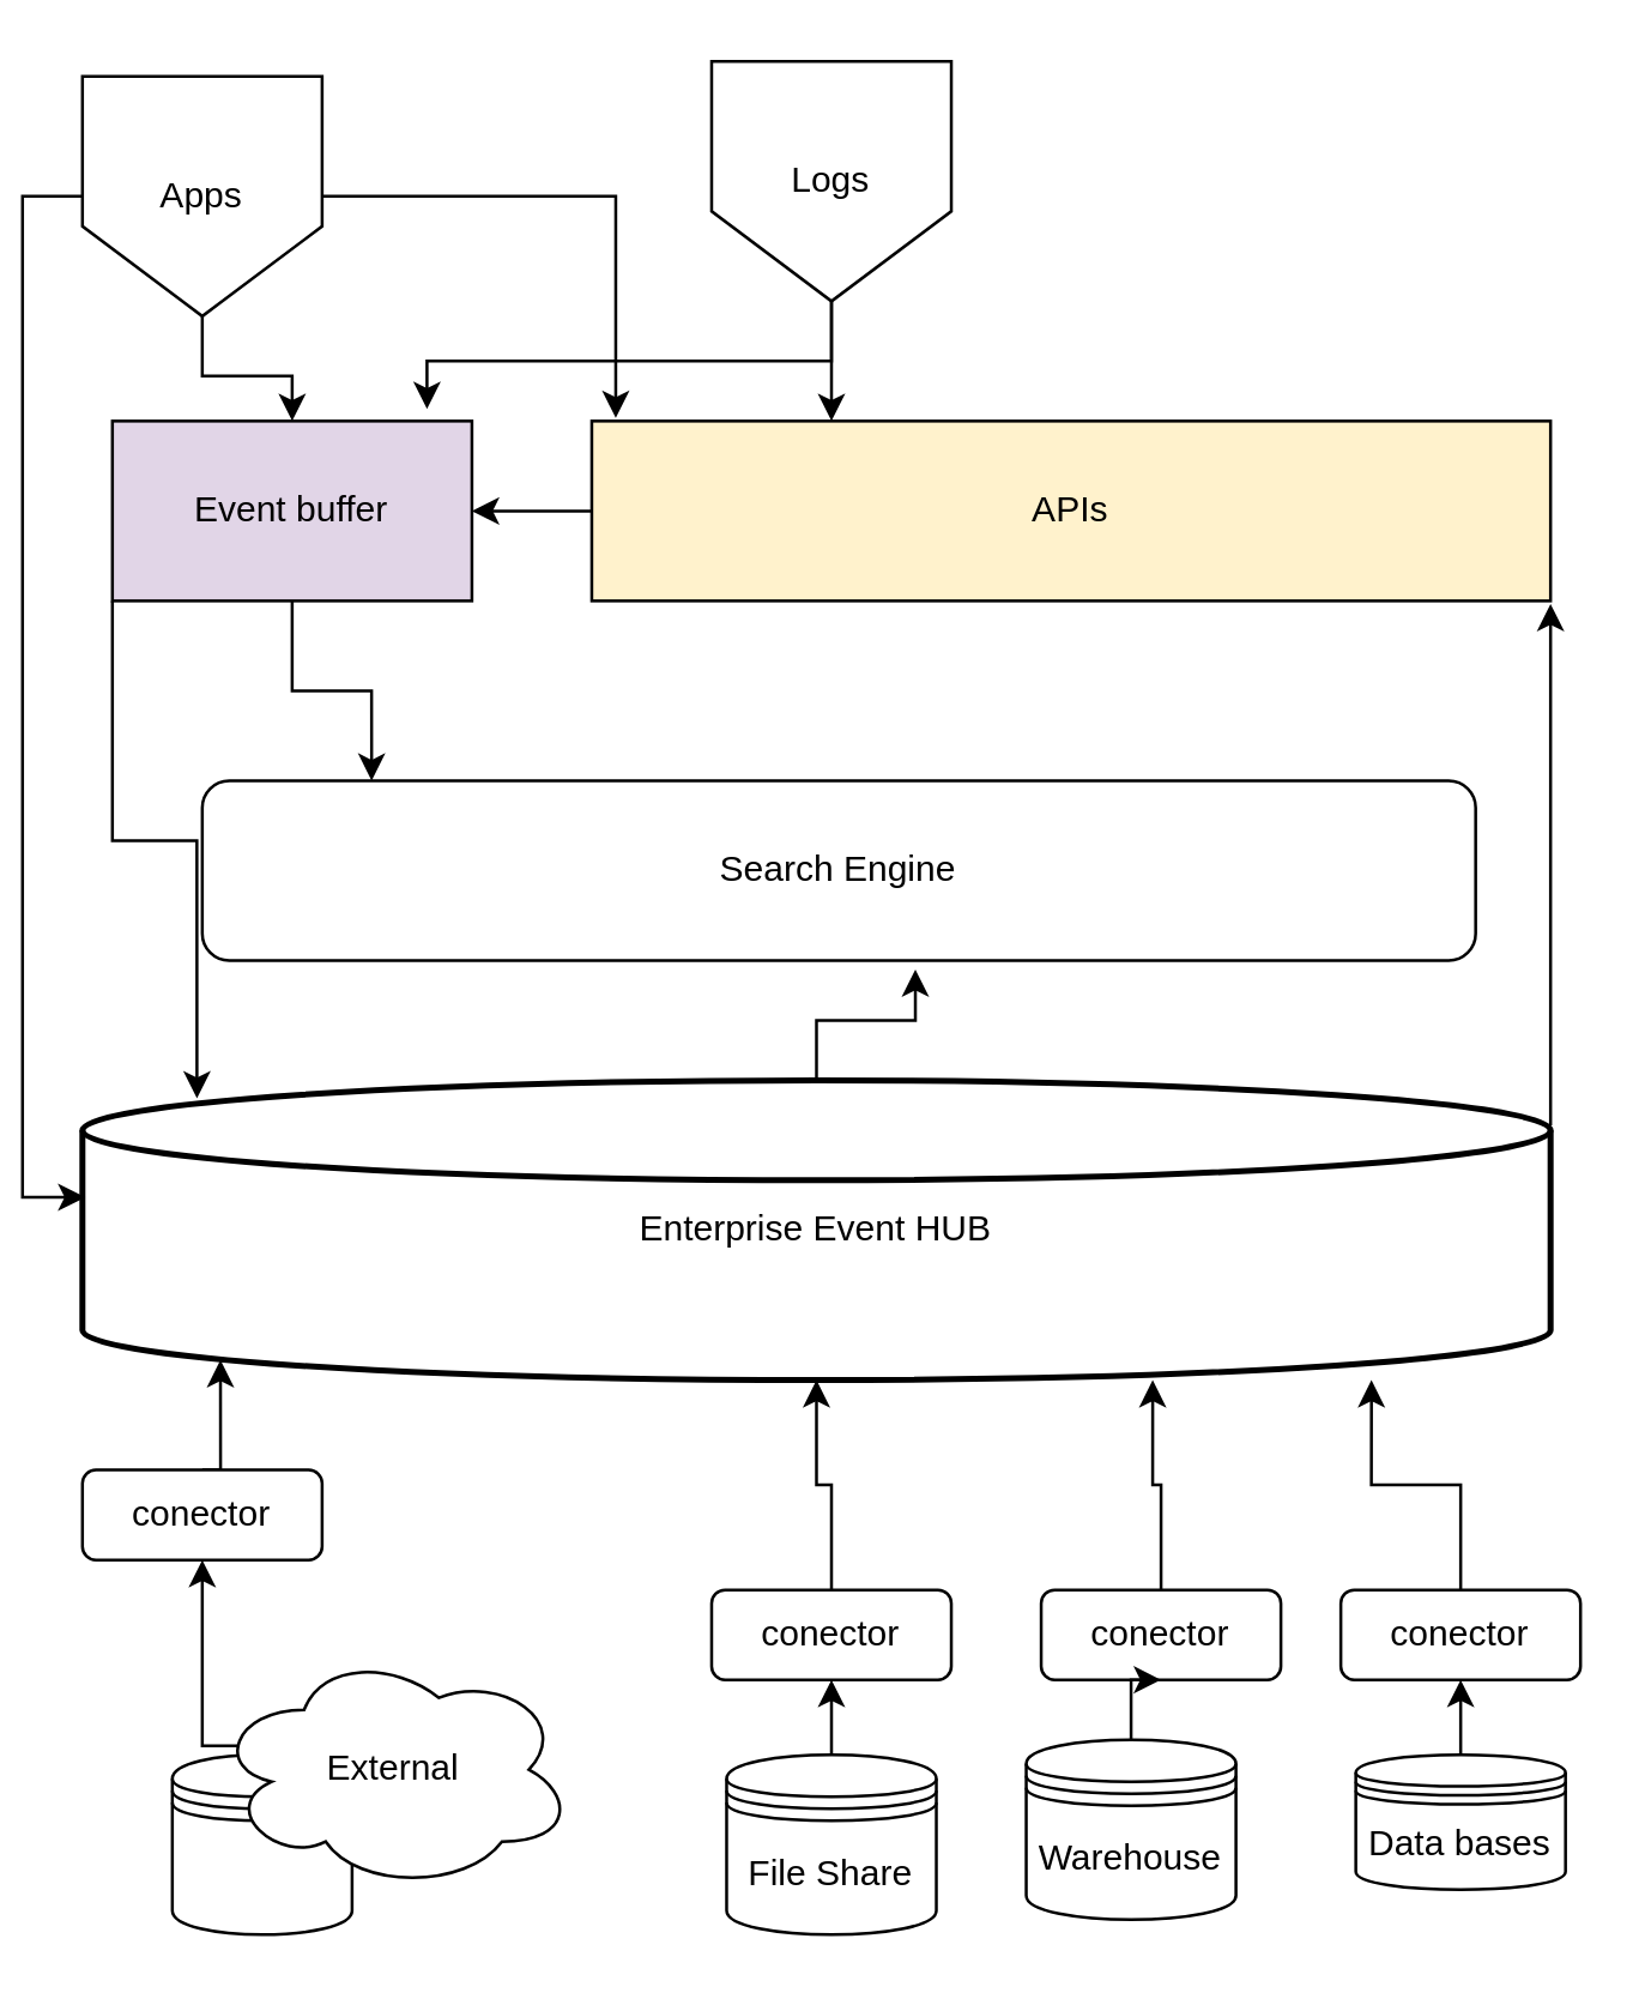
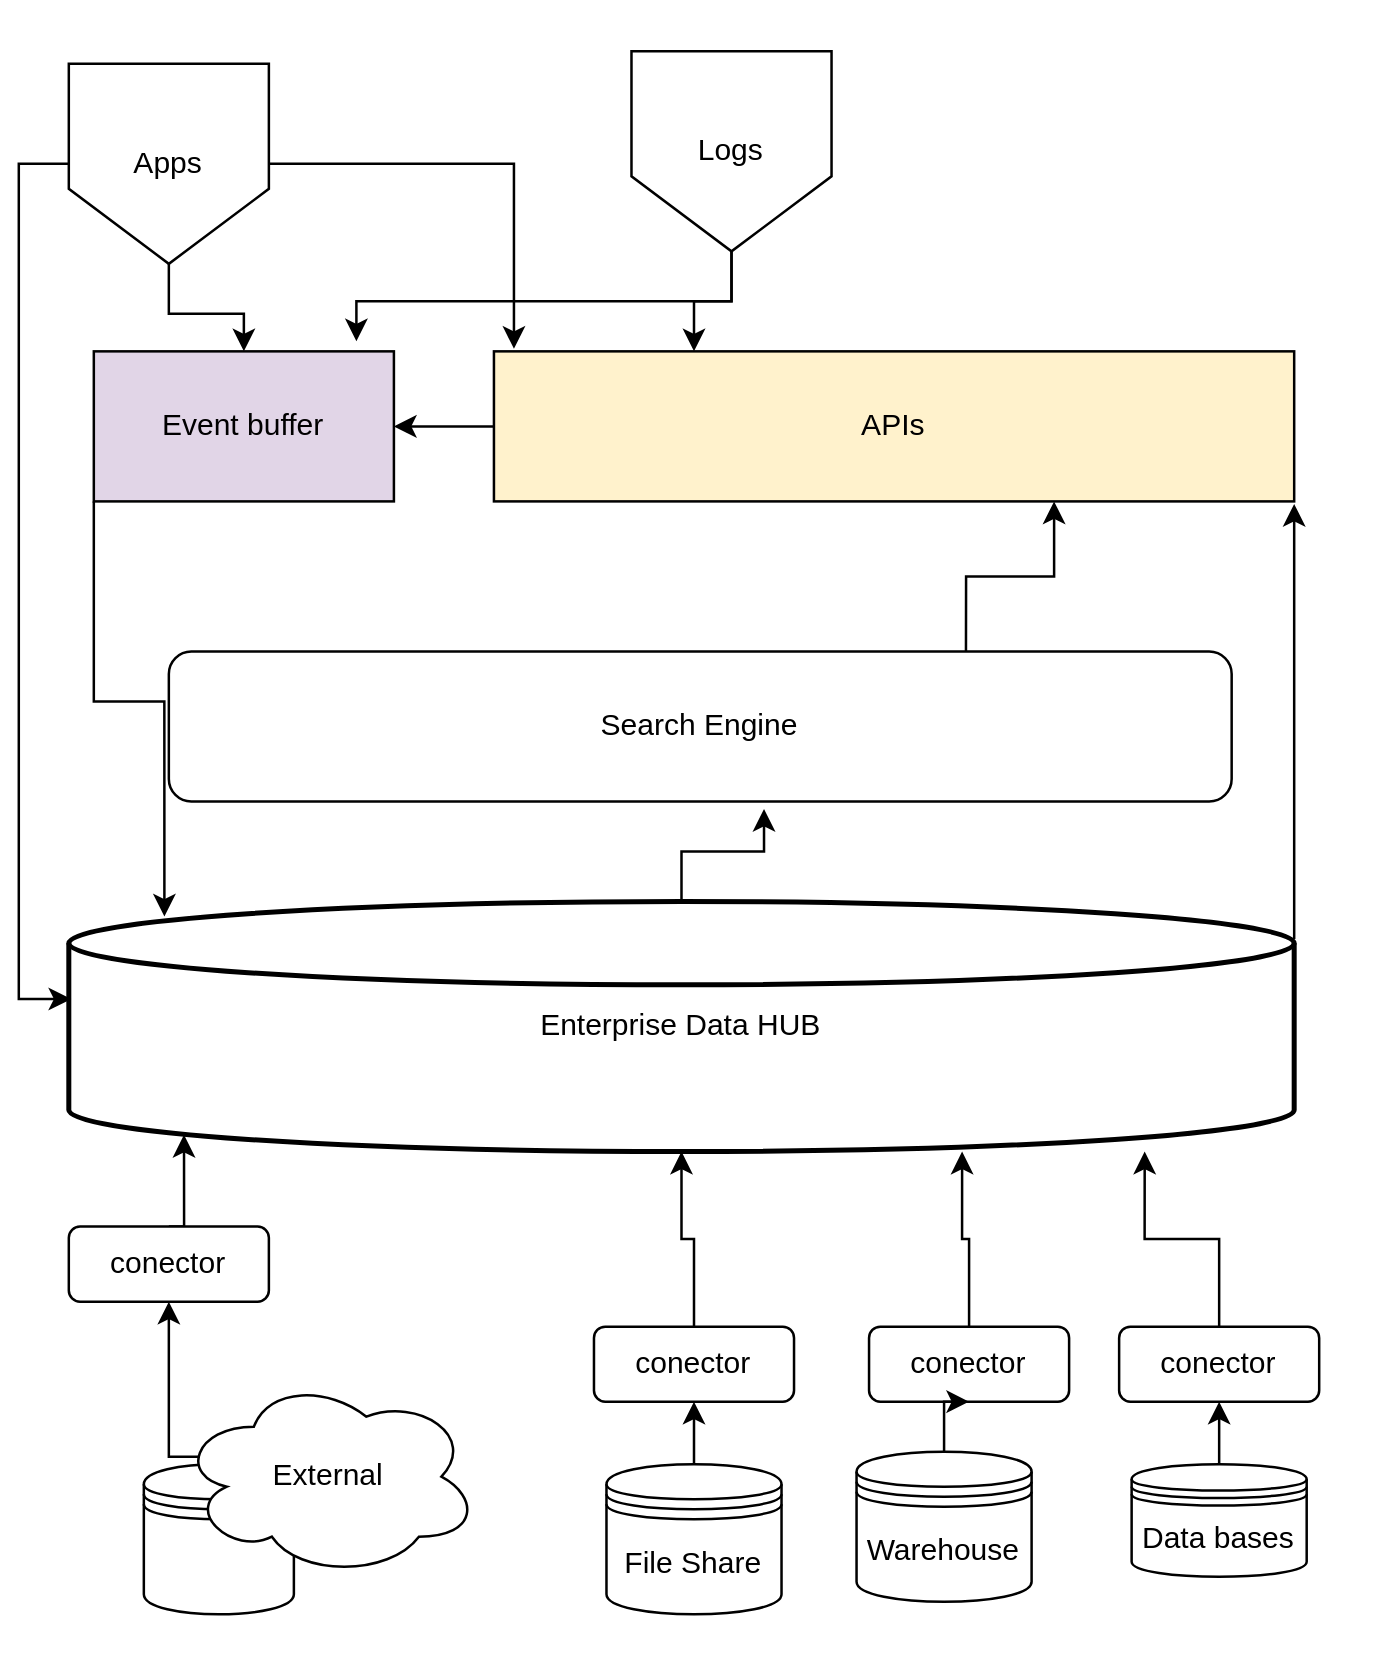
  <mxCell id="0" />
  <mxCell id="1" parent="0" />
  <mxCell id="2" style="edgeStyle=orthogonalEdgeStyle;rounded=0;orthogonalLoop=1;jettySize=auto;html=1;entryX=0.56;entryY=1.05;entryDx=0;entryDy=0;entryPerimeter=0;" parent="1" source="3" target="25" edge="1"><mxGeometry relative="1" as="geometry" /></mxCell>
- <mxCell id="3" value="Enterprise Event HUB" style="strokeWidth=2;html=1;shape=mxgraph.flowchart.database;whiteSpace=wrap;align=center;" parent="1" vertex="1"><mxGeometry x="20" y="360" width="490" height="100" as="geometry" /></mxCell>
+ <mxCell id="3" value="Enterprise Data HUB" style="strokeWidth=2;html=1;shape=mxgraph.flowchart.database;whiteSpace=wrap;align=center;" parent="1" vertex="1"><mxGeometry x="20" y="360" width="490" height="100" as="geometry" /></mxCell>
  <mxCell id="4" style="edgeStyle=orthogonalEdgeStyle;rounded=0;orthogonalLoop=1;jettySize=auto;html=1;exitX=0.5;exitY=0;exitDx=0;exitDy=0;entryX=0.729;entryY=1;entryDx=0;entryDy=0;entryPerimeter=0;" parent="1" source="5" target="3" edge="1"><mxGeometry relative="1" as="geometry" /></mxCell>
  <mxCell id="5" value="conector" style="rounded=1;whiteSpace=wrap;html=1;" parent="1" vertex="1"><mxGeometry x="340" y="530" width="80" height="30" as="geometry" /></mxCell>
  <mxCell id="6" style="edgeStyle=orthogonalEdgeStyle;rounded=0;orthogonalLoop=1;jettySize=auto;html=1;exitX=0.5;exitY=0;exitDx=0;exitDy=0;" parent="1" source="7" target="5" edge="1"><mxGeometry relative="1" as="geometry" /></mxCell>
  <mxCell id="7" value="Warehouse" style="shape=datastore;whiteSpace=wrap;html=1;" parent="1" vertex="1"><mxGeometry x="335" y="580" width="70" height="60" as="geometry" /></mxCell>
  <mxCell id="8" value="" style="group" parent="1" vertex="1" connectable="0"><mxGeometry x="50" y="550" width="134" height="95" as="geometry" /></mxCell>
  <mxCell id="9" value="" style="shape=datastore;whiteSpace=wrap;html=1;" parent="8" vertex="1"><mxGeometry y="35" width="60" height="60" as="geometry" /></mxCell>
  <mxCell id="10" value="External&lt;br&gt;" style="ellipse;shape=cloud;whiteSpace=wrap;html=1;" parent="8" vertex="1"><mxGeometry x="14" width="120" height="80" as="geometry" /></mxCell>
  <mxCell id="11" style="edgeStyle=orthogonalEdgeStyle;rounded=0;orthogonalLoop=1;jettySize=auto;html=1;entryX=0.878;entryY=1;entryDx=0;entryDy=0;entryPerimeter=0;" parent="1" source="12" target="3" edge="1"><mxGeometry relative="1" as="geometry" /></mxCell>
  <mxCell id="12" value="conector" style="rounded=1;whiteSpace=wrap;html=1;" parent="1" vertex="1"><mxGeometry x="440" y="530" width="80" height="30" as="geometry" /></mxCell>
  <mxCell id="13" style="edgeStyle=orthogonalEdgeStyle;rounded=0;orthogonalLoop=1;jettySize=auto;html=1;exitX=0.5;exitY=0;exitDx=0;exitDy=0;" parent="1" source="14" target="12" edge="1"><mxGeometry relative="1" as="geometry" /></mxCell>
  <mxCell id="14" value="Data bases" style="shape=datastore;whiteSpace=wrap;html=1;" parent="1" vertex="1"><mxGeometry x="445" y="585" width="70" height="45" as="geometry" /></mxCell>
  <mxCell id="15" style="edgeStyle=orthogonalEdgeStyle;rounded=0;orthogonalLoop=1;jettySize=auto;html=1;exitX=0.5;exitY=0;exitDx=0;exitDy=0;entryX=0.094;entryY=0.933;entryDx=0;entryDy=0;entryPerimeter=0;" parent="1" source="16" target="3" edge="1"><mxGeometry relative="1" as="geometry" /></mxCell>
  <mxCell id="16" value="conector" style="rounded=1;whiteSpace=wrap;html=1;" parent="1" vertex="1"><mxGeometry x="20" y="490" width="80" height="30" as="geometry" /></mxCell>
  <mxCell id="17" style="edgeStyle=orthogonalEdgeStyle;rounded=0;orthogonalLoop=1;jettySize=auto;html=1;exitX=0.07;exitY=0.4;exitDx=0;exitDy=0;exitPerimeter=0;" parent="1" source="10" target="16" edge="1"><mxGeometry relative="1" as="geometry"><Array as="points"><mxPoint x="60" y="582" /></Array></mxGeometry></mxCell>
  <mxCell id="18" value="" style="group" parent="1" vertex="1" connectable="0"><mxGeometry x="230" y="530" width="80" height="115" as="geometry" /></mxCell>
  <mxCell id="19" value="conector" style="rounded=1;whiteSpace=wrap;html=1;" parent="18" vertex="1"><mxGeometry width="80" height="30" as="geometry" /></mxCell>
  <mxCell id="20" style="edgeStyle=orthogonalEdgeStyle;rounded=0;orthogonalLoop=1;jettySize=auto;html=1;exitX=0.5;exitY=0;exitDx=0;exitDy=0;" parent="18" source="21" target="19" edge="1"><mxGeometry relative="1" as="geometry" /></mxCell>
  <mxCell id="21" value="File Share" style="shape=datastore;whiteSpace=wrap;html=1;" parent="18" vertex="1"><mxGeometry x="5" y="55" width="70" height="60" as="geometry" /></mxCell>
  <mxCell id="22" style="edgeStyle=orthogonalEdgeStyle;rounded=0;orthogonalLoop=1;jettySize=auto;html=1;entryX=0.5;entryY=1;entryDx=0;entryDy=0;entryPerimeter=0;" parent="1" source="19" target="3" edge="1"><mxGeometry relative="1" as="geometry" /></mxCell>
+ <mxCell id="23" style="edgeStyle=orthogonalEdgeStyle;rounded=0;orthogonalLoop=1;jettySize=auto;html=1;exitX=0.75;exitY=0;exitDx=0;exitDy=0;entryX=0.7;entryY=1;entryDx=0;entryDy=0;entryPerimeter=0;" parent="1" source="25" target="27" edge="1"><mxGeometry relative="1" as="geometry" /></mxCell>
  <mxCell id="24" style="edgeStyle=orthogonalEdgeStyle;rounded=0;orthogonalLoop=1;jettySize=auto;html=1;exitX=0;exitY=1;exitDx=0;exitDy=0;entryX=0.078;entryY=0.06;entryDx=0;entryDy=0;entryPerimeter=0;" edge="1" parent="1" source="29" target="3"><mxGeometry relative="1" as="geometry" /></mxCell>
  <mxCell id="25" value="Search Engine" style="rounded=1;whiteSpace=wrap;html=1;" parent="1" vertex="1"><mxGeometry x="60" y="260" width="425" height="60" as="geometry" /></mxCell>
  <mxCell id="26" style="edgeStyle=orthogonalEdgeStyle;rounded=0;orthogonalLoop=1;jettySize=auto;html=1;exitX=0;exitY=0.5;exitDx=0;exitDy=0;entryX=1;entryY=0.5;entryDx=0;entryDy=0;" parent="1" source="27" target="29" edge="1"><mxGeometry relative="1" as="geometry" /></mxCell>
  <mxCell id="27" value="APIs" style="rounded=0;whiteSpace=wrap;html=1;fillColor=#fff2cc;" parent="1" vertex="1"><mxGeometry x="190" y="140" width="320" height="60" as="geometry" /></mxCell>
- <mxCell id="28" style="edgeStyle=orthogonalEdgeStyle;rounded=0;orthogonalLoop=1;jettySize=auto;html=1;exitX=0.5;exitY=1;exitDx=0;exitDy=0;entryX=0.133;entryY=0;entryDx=0;entryDy=0;entryPerimeter=0;" parent="1" source="29" target="25" edge="1"><mxGeometry relative="1" as="geometry" /></mxCell>
  <mxCell id="29" value="Event buffer" style="rounded=0;whiteSpace=wrap;html=1;fillColor=#e1d5e7;" parent="1" vertex="1"><mxGeometry x="30" y="140" width="120" height="60" as="geometry" /></mxCell>
  <mxCell id="30" value="" style="endArrow=classic;html=1;exitX=1;exitY=0.15;exitDx=0;exitDy=0;exitPerimeter=0;" parent="1" source="3" edge="1"><mxGeometry width="50" height="50" relative="1" as="geometry"><mxPoint x="340" y="370" as="sourcePoint" /><mxPoint x="510" y="201" as="targetPoint" /></mxGeometry></mxCell>
  <mxCell id="31" style="edgeStyle=orthogonalEdgeStyle;rounded=0;orthogonalLoop=1;jettySize=auto;html=1;exitX=0.5;exitY=1;exitDx=0;exitDy=0;entryX=0.25;entryY=0;entryDx=0;entryDy=0;" edge="1" parent="1" source="33" target="27"><mxGeometry relative="1" as="geometry" /></mxCell>
  <mxCell id="32" style="edgeStyle=orthogonalEdgeStyle;rounded=0;orthogonalLoop=1;jettySize=auto;html=1;exitX=0.5;exitY=1;exitDx=0;exitDy=0;entryX=0.875;entryY=-0.067;entryDx=0;entryDy=0;entryPerimeter=0;" edge="1" parent="1" source="33" target="29"><mxGeometry relative="1" as="geometry" /></mxCell>
- <mxCell id="33" value="Logs" style="shape=offPageConnector;whiteSpace=wrap;html=1;" vertex="1" parent="1"><mxGeometry x="230" y="20" width="80" height="80" as="geometry" /></mxCell>
+ <mxCell id="33" value="Logs" style="shape=offPageConnector;whiteSpace=wrap;html=1;" vertex="1" parent="1"><mxGeometry x="245" y="20" width="80" height="80" as="geometry" /></mxCell>
  <mxCell id="34" style="edgeStyle=orthogonalEdgeStyle;rounded=0;orthogonalLoop=1;jettySize=auto;html=1;entryX=0.025;entryY=-0.017;entryDx=0;entryDy=0;entryPerimeter=0;" edge="1" parent="1" source="37" target="27"><mxGeometry relative="1" as="geometry" /></mxCell>
  <mxCell id="35" style="edgeStyle=orthogonalEdgeStyle;rounded=0;orthogonalLoop=1;jettySize=auto;html=1;exitX=0.5;exitY=1;exitDx=0;exitDy=0;" edge="1" parent="1" source="37" target="29"><mxGeometry relative="1" as="geometry" /></mxCell>
  <mxCell id="36" style="edgeStyle=orthogonalEdgeStyle;rounded=0;orthogonalLoop=1;jettySize=auto;html=1;exitX=0;exitY=0.5;exitDx=0;exitDy=0;entryX=0.002;entryY=0.39;entryDx=0;entryDy=0;entryPerimeter=0;" edge="1" parent="1" source="37" target="3"><mxGeometry relative="1" as="geometry" /></mxCell>
  <mxCell id="37" value="Apps" style="shape=offPageConnector;whiteSpace=wrap;html=1;" vertex="1" parent="1"><mxGeometry x="20" y="25" width="80" height="80" as="geometry" /></mxCell>
  <mxCell id="38" style="edgeStyle=orthogonalEdgeStyle;rounded=0;orthogonalLoop=1;jettySize=auto;html=1;exitX=0.5;exitY=1;exitDx=0;exitDy=0;" edge="1" parent="1" source="37" target="37"><mxGeometry relative="1" as="geometry" /></mxCell>
